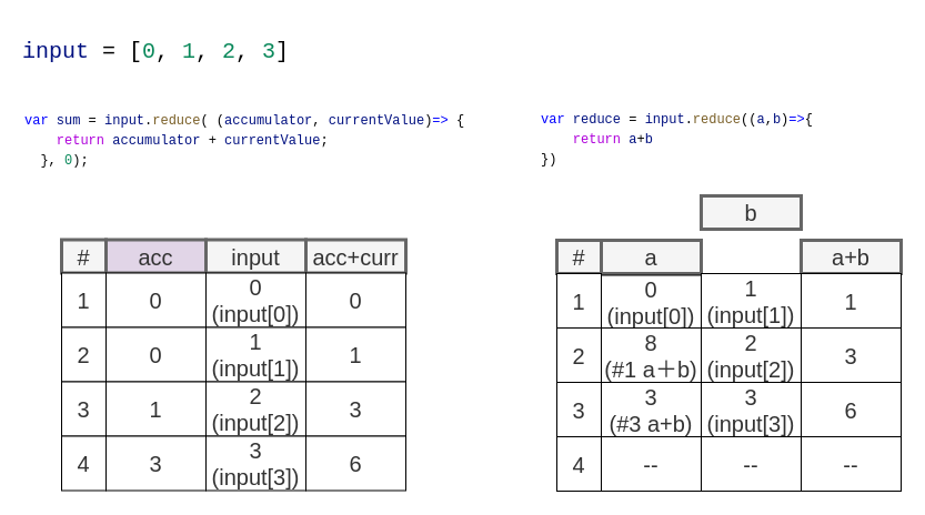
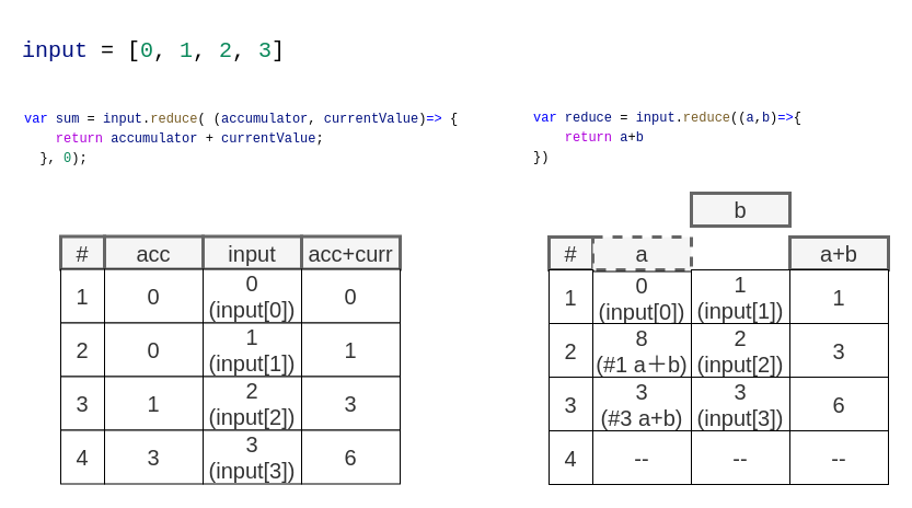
  <mxCell id="0" />
  <mxCell id="1" parent="0" />
  <mxCell id="2" value="&lt;div style=&quot;color: rgb(212 , 212 , 212) ; font-family: &amp;#34;menlo&amp;#34; , &amp;#34;monaco&amp;#34; , &amp;#34;courier new&amp;#34; , monospace ; line-height: 18px ; white-space: pre ; font-size: 20px&quot;&gt;&lt;div style=&quot;color: rgb(0 , 0 , 0) ; background-color: rgb(255 , 255 , 255) ; font-family: &amp;#34;menlo&amp;#34; , &amp;#34;monaco&amp;#34; , &amp;#34;courier new&amp;#34; , monospace ; line-height: 18px&quot;&gt;&lt;span style=&quot;color: #001080&quot;&gt;input&lt;/span&gt; = [&lt;span style=&quot;color: #09885a&quot;&gt;0&lt;/span&gt;, &lt;span style=&quot;color: #09885a&quot;&gt;1&lt;/span&gt;, &lt;span style=&quot;color: #09885a&quot;&gt;2&lt;/span&gt;, &lt;span style=&quot;color: #09885a&quot;&gt;3&lt;/span&gt;]&lt;/div&gt;&lt;/div&gt;" style="text;html=1;strokeColor=none;fillColor=none;align=center;verticalAlign=middle;whiteSpace=wrap;rounded=0;fontSize=20;" vertex="1" parent="1"><mxGeometry x="50" y="20.5" width="180" height="50" as="geometry" /></mxCell>
  <mxCell id="3" value="&lt;div style=&quot;color: rgb(212 , 212 , 212) ; font-family: &amp;#34;menlo&amp;#34; , &amp;#34;monaco&amp;#34; , &amp;#34;courier new&amp;#34; , monospace ; font-size: 12px ; line-height: 18px ; white-space: pre&quot;&gt;&lt;div style=&quot;color: rgb(0 , 0 , 0) ; font-family: &amp;#34;menlo&amp;#34; , &amp;#34;monaco&amp;#34; , &amp;#34;courier new&amp;#34; , monospace ; line-height: 18px&quot;&gt;&lt;div&gt;&lt;span style=&quot;color: #0000ff&quot;&gt;var&lt;/span&gt; &lt;span style=&quot;color: #001080&quot;&gt;sum&lt;/span&gt; = &lt;span style=&quot;color: #001080&quot;&gt;input&lt;/span&gt;.&lt;span style=&quot;color: #795e26&quot;&gt;reduce&lt;/span&gt;( (&lt;span style=&quot;color: #001080&quot;&gt;accumulator&lt;/span&gt;, &lt;span style=&quot;color: #001080&quot;&gt;currentValue&lt;/span&gt;)&lt;span style=&quot;color: #0000ff&quot;&gt;=&amp;gt;&lt;/span&gt; {&lt;/div&gt;&lt;div&gt;    &lt;span style=&quot;color: #af00db&quot;&gt;return&lt;/span&gt; &lt;span style=&quot;color: #001080&quot;&gt;accumulator&lt;/span&gt; + &lt;span style=&quot;color: #001080&quot;&gt;currentValue&lt;/span&gt;;&lt;/div&gt;&lt;div&gt;  }, &lt;span style=&quot;color: #09885a&quot;&gt;0&lt;/span&gt;);&lt;/div&gt;&lt;/div&gt;&lt;/div&gt;" style="text;html=1;strokeColor=none;fillColor=none;align=left;verticalAlign=middle;whiteSpace=wrap;rounded=0;fontSize=20;labelBackgroundColor=#ffffff;" vertex="1" parent="1"><mxGeometry x="20" y="80.5" width="420" height="90" as="geometry" /></mxCell>
  <mxCell id="4" value="&lt;div style=&quot;color: rgb(0 , 0 , 0) ; background-color: rgb(255 , 255 , 255) ; font-family: &amp;#34;menlo&amp;#34; , &amp;#34;monaco&amp;#34; , &amp;#34;courier new&amp;#34; , monospace ; font-size: 12px ; line-height: 18px ; white-space: pre&quot;&gt;&lt;div&gt;&lt;span style=&quot;color: #0000ff&quot;&gt;var&lt;/span&gt; &lt;span style=&quot;color: #001080&quot;&gt;reduce&lt;/span&gt; = &lt;span style=&quot;color: #001080&quot;&gt;input&lt;/span&gt;.&lt;span style=&quot;color: #795e26&quot;&gt;reduce&lt;/span&gt;((&lt;span style=&quot;color: #001080&quot;&gt;a&lt;/span&gt;,&lt;span style=&quot;color: #001080&quot;&gt;b&lt;/span&gt;)&lt;span style=&quot;color: #0000ff&quot;&gt;=&amp;gt;&lt;/span&gt;{&lt;/div&gt;&lt;div&gt;    &lt;span style=&quot;color: #af00db&quot;&gt;return&lt;/span&gt; &lt;span style=&quot;color: #001080&quot;&gt;a&lt;/span&gt;+&lt;span style=&quot;color: #001080&quot;&gt;b&lt;/span&gt;&lt;/div&gt;&lt;div&gt;})&lt;/div&gt;&lt;/div&gt;" style="text;html=1;resizable=0;points=[];autosize=1;align=left;verticalAlign=top;spacingTop=-4;fontSize=20;fontColor=#FFFFFF;" vertex="1" parent="1"><mxGeometry x="485" y="95.5" width="260" height="60" as="geometry" /></mxCell>
  <mxCell id="5" value="#" style="rounded=0;whiteSpace=wrap;html=1;labelBackgroundColor=none;strokeColor=#666666;fillColor=#f5f5f5;fontSize=20;fontColor=#333333;align=center;strokeWidth=3;" vertex="1" parent="1"><mxGeometry x="55" y="215.5" width="40" height="30" as="geometry" /></mxCell>
- <mxCell id="6" value="acc" style="rounded=0;whiteSpace=wrap;html=1;labelBackgroundColor=none;strokeColor=#666666;fillColor=#e1d5e7;fontSize=20;fontColor=#333333;align=center;strokeWidth=3;" vertex="1" parent="1"><mxGeometry x="95" y="215.5" width="90" height="30" as="geometry" /></mxCell>
+ <mxCell id="6" value="acc" style="rounded=0;whiteSpace=wrap;html=1;labelBackgroundColor=none;strokeColor=#666666;fillColor=#f5f5f5;fontSize=20;fontColor=#333333;align=center;strokeWidth=3;" vertex="1" parent="1"><mxGeometry x="95" y="215.5" width="90" height="30" as="geometry" /></mxCell>
  <mxCell id="7" value="input" style="rounded=0;whiteSpace=wrap;html=1;labelBackgroundColor=none;strokeColor=#666666;fillColor=#f5f5f5;fontSize=20;fontColor=#333333;align=center;strokeWidth=3;" vertex="1" parent="1"><mxGeometry x="185" y="215.5" width="90" height="30" as="geometry" /></mxCell>
  <mxCell id="8" value="acc+curr" style="rounded=0;whiteSpace=wrap;html=1;labelBackgroundColor=none;strokeColor=#666666;fillColor=#f5f5f5;fontSize=20;fontColor=#333333;align=center;strokeWidth=3;" vertex="1" parent="1"><mxGeometry x="275" y="215.5" width="90" height="30" as="geometry" /></mxCell>
  <mxCell id="9" value="1" style="rounded=0;whiteSpace=wrap;html=1;labelBackgroundColor=none;strokeColor=#000000;fillColor=#FFFFFF;fontSize=20;fontColor=#333333;align=center;strokeWidth=1;perimeterSpacing=2;verticalAlign=middle;" vertex="1" parent="1"><mxGeometry x="55" y="245.5" width="40" height="49" as="geometry" /></mxCell>
  <mxCell id="10" value="0" style="rounded=0;whiteSpace=wrap;html=1;labelBackgroundColor=none;strokeColor=#000000;fillColor=#FFFFFF;fontSize=20;fontColor=#333333;align=center;strokeWidth=1;perimeterSpacing=2;verticalAlign=middle;" vertex="1" parent="1"><mxGeometry x="95" y="245.5" width="90" height="49" as="geometry" /></mxCell>
  <mxCell id="11" value="0&lt;br&gt;(input[0])" style="rounded=0;whiteSpace=wrap;html=1;labelBackgroundColor=none;strokeColor=#000000;fillColor=#FFFFFF;fontSize=20;fontColor=#333333;align=center;strokeWidth=1;perimeterSpacing=2;verticalAlign=middle;" vertex="1" parent="1"><mxGeometry x="185" y="245.5" width="90" height="49" as="geometry" /></mxCell>
  <mxCell id="12" value="0" style="rounded=0;whiteSpace=wrap;html=1;labelBackgroundColor=none;strokeColor=#000000;fillColor=#FFFFFF;fontSize=20;fontColor=#333333;align=center;strokeWidth=1;perimeterSpacing=2;verticalAlign=middle;" vertex="1" parent="1"><mxGeometry x="275" y="245.5" width="90" height="49" as="geometry" /></mxCell>
  <mxCell id="13" value="2" style="rounded=0;whiteSpace=wrap;html=1;labelBackgroundColor=none;strokeColor=#000000;fillColor=#FFFFFF;fontSize=20;fontColor=#333333;align=center;strokeWidth=1;perimeterSpacing=2;verticalAlign=middle;" vertex="1" parent="1"><mxGeometry x="55" y="294.5" width="40" height="49" as="geometry" /></mxCell>
  <mxCell id="14" value="0" style="rounded=0;whiteSpace=wrap;html=1;labelBackgroundColor=none;strokeColor=#000000;fillColor=#FFFFFF;fontSize=20;fontColor=#333333;align=center;strokeWidth=1;perimeterSpacing=2;verticalAlign=middle;" vertex="1" parent="1"><mxGeometry x="95" y="294.5" width="90" height="49" as="geometry" /></mxCell>
  <mxCell id="15" value="1&lt;br&gt;(input[1])" style="rounded=0;whiteSpace=wrap;html=1;labelBackgroundColor=none;strokeColor=#000000;fillColor=#FFFFFF;fontSize=20;fontColor=#333333;align=center;strokeWidth=1;perimeterSpacing=2;verticalAlign=middle;" vertex="1" parent="1"><mxGeometry x="185" y="294.5" width="90" height="49" as="geometry" /></mxCell>
  <mxCell id="16" value="1" style="rounded=0;whiteSpace=wrap;html=1;labelBackgroundColor=none;strokeColor=#000000;fillColor=#FFFFFF;fontSize=20;fontColor=#333333;align=center;strokeWidth=1;perimeterSpacing=2;verticalAlign=middle;" vertex="1" parent="1"><mxGeometry x="275" y="294.5" width="90" height="49" as="geometry" /></mxCell>
  <mxCell id="17" value="3" style="rounded=0;whiteSpace=wrap;html=1;labelBackgroundColor=none;strokeColor=#000000;fillColor=#FFFFFF;fontSize=20;fontColor=#333333;align=center;strokeWidth=1;perimeterSpacing=2;verticalAlign=middle;" vertex="1" parent="1"><mxGeometry x="55" y="343.5" width="40" height="49" as="geometry" /></mxCell>
  <mxCell id="18" value="1" style="rounded=0;whiteSpace=wrap;html=1;labelBackgroundColor=none;strokeColor=#000000;fillColor=#FFFFFF;fontSize=20;fontColor=#333333;align=center;strokeWidth=1;perimeterSpacing=2;verticalAlign=middle;" vertex="1" parent="1"><mxGeometry x="95" y="343.5" width="90" height="49" as="geometry" /></mxCell>
  <mxCell id="19" value="2&lt;br&gt;(input[2])" style="rounded=0;whiteSpace=wrap;html=1;labelBackgroundColor=none;strokeColor=#000000;fillColor=#FFFFFF;fontSize=20;fontColor=#333333;align=center;strokeWidth=1;perimeterSpacing=2;verticalAlign=middle;" vertex="1" parent="1"><mxGeometry x="185" y="343.5" width="90" height="49" as="geometry" /></mxCell>
  <mxCell id="20" value="3" style="rounded=0;whiteSpace=wrap;html=1;labelBackgroundColor=none;strokeColor=#000000;fillColor=#FFFFFF;fontSize=20;fontColor=#333333;align=center;strokeWidth=1;perimeterSpacing=2;verticalAlign=middle;" vertex="1" parent="1"><mxGeometry x="275" y="343.5" width="90" height="49" as="geometry" /></mxCell>
  <mxCell id="21" value="4" style="rounded=0;whiteSpace=wrap;html=1;labelBackgroundColor=none;strokeColor=#000000;fillColor=#FFFFFF;fontSize=20;fontColor=#333333;align=center;strokeWidth=1;perimeterSpacing=2;verticalAlign=middle;" vertex="1" parent="1"><mxGeometry x="55" y="392.5" width="40" height="49" as="geometry" /></mxCell>
  <mxCell id="22" value="3" style="rounded=0;whiteSpace=wrap;html=1;labelBackgroundColor=none;strokeColor=#000000;fillColor=#FFFFFF;fontSize=20;fontColor=#333333;align=center;strokeWidth=1;perimeterSpacing=2;verticalAlign=middle;" vertex="1" parent="1"><mxGeometry x="95" y="392.5" width="90" height="49" as="geometry" /></mxCell>
  <mxCell id="23" value="3&lt;br&gt;(input[3])" style="rounded=0;whiteSpace=wrap;html=1;labelBackgroundColor=none;strokeColor=#000000;fillColor=#FFFFFF;fontSize=20;fontColor=#333333;align=center;strokeWidth=1;perimeterSpacing=2;verticalAlign=middle;" vertex="1" parent="1"><mxGeometry x="185" y="392.5" width="90" height="49" as="geometry" /></mxCell>
  <mxCell id="24" value="6" style="rounded=0;whiteSpace=wrap;html=1;labelBackgroundColor=none;strokeColor=#000000;fillColor=#FFFFFF;fontSize=20;fontColor=#333333;align=center;strokeWidth=1;perimeterSpacing=2;verticalAlign=middle;" vertex="1" parent="1"><mxGeometry x="275" y="392.5" width="90" height="49" as="geometry" /></mxCell>
  <mxCell id="25" value="#" style="rounded=0;whiteSpace=wrap;html=1;labelBackgroundColor=none;strokeColor=#666666;fillColor=#f5f5f5;fontSize=20;fontColor=#333333;align=center;strokeWidth=3;" vertex="1" parent="1"><mxGeometry x="501" y="216" width="40" height="30" as="geometry" /></mxCell>
- <mxCell id="26" value="a" style="rounded=0;whiteSpace=wrap;html=1;labelBackgroundColor=none;strokeColor=#666666;fillColor=#f5f5f5;fontSize=20;fontColor=#333333;align=center;strokeWidth=3;" vertex="1" parent="1"><mxGeometry x="541" y="216" width="90" height="30" as="geometry" /></mxCell>
+ <mxCell id="26" value="a" style="rounded=0;whiteSpace=wrap;html=1;labelBackgroundColor=none;strokeColor=#666666;fillColor=#f5f5f5;fontSize=20;fontColor=#333333;align=center;strokeWidth=3;dashed=1;" vertex="1" parent="1"><mxGeometry x="541" y="216" width="90" height="30" as="geometry" /></mxCell>
  <mxCell id="27" value="b" style="rounded=0;whiteSpace=wrap;html=1;labelBackgroundColor=none;strokeColor=#666666;fillColor=#f5f5f5;fontSize=20;fontColor=#333333;align=center;strokeWidth=3;" vertex="1" parent="1"><mxGeometry x="631" y="176" width="90" height="30" as="geometry" /></mxCell>
  <mxCell id="28" value="a+b" style="rounded=0;whiteSpace=wrap;html=1;labelBackgroundColor=none;strokeColor=#666666;fillColor=#f5f5f5;fontSize=20;fontColor=#333333;align=center;strokeWidth=3;" vertex="1" parent="1"><mxGeometry x="721" y="216" width="90" height="30" as="geometry" /></mxCell>
  <mxCell id="29" value="1" style="rounded=0;whiteSpace=wrap;html=1;labelBackgroundColor=none;strokeColor=#000000;fillColor=#FFFFFF;fontSize=20;fontColor=#333333;align=center;strokeWidth=1;perimeterSpacing=2;verticalAlign=middle;" vertex="1" parent="1"><mxGeometry x="501" y="246" width="40" height="49" as="geometry" /></mxCell>
  <mxCell id="30" value="0&lt;br&gt;(input[0])" style="rounded=0;whiteSpace=wrap;html=1;labelBackgroundColor=none;strokeColor=#000000;fillColor=#FFFFFF;fontSize=20;fontColor=#333333;align=center;strokeWidth=1;perimeterSpacing=2;verticalAlign=middle;" vertex="1" parent="1"><mxGeometry x="541" y="247.5" width="90" height="48" as="geometry" /></mxCell>
  <mxCell id="31" value="1&lt;br&gt;(input[1])" style="rounded=0;whiteSpace=wrap;html=1;labelBackgroundColor=none;strokeColor=#000000;fillColor=#FFFFFF;fontSize=20;fontColor=#333333;align=center;strokeWidth=1;perimeterSpacing=2;verticalAlign=middle;" vertex="1" parent="1"><mxGeometry x="631" y="246" width="90" height="49" as="geometry" /></mxCell>
  <mxCell id="32" value="1" style="rounded=0;whiteSpace=wrap;html=1;labelBackgroundColor=none;strokeColor=#000000;fillColor=#FFFFFF;fontSize=20;fontColor=#333333;align=center;strokeWidth=1;perimeterSpacing=2;verticalAlign=middle;" vertex="1" parent="1"><mxGeometry x="721" y="246" width="90" height="49" as="geometry" /></mxCell>
  <mxCell id="33" value="2" style="rounded=0;whiteSpace=wrap;html=1;labelBackgroundColor=none;strokeColor=#000000;fillColor=#FFFFFF;fontSize=20;fontColor=#333333;align=center;strokeWidth=1;perimeterSpacing=2;verticalAlign=middle;" vertex="1" parent="1"><mxGeometry x="501" y="295" width="40" height="49" as="geometry" /></mxCell>
  <mxCell id="34" value="8&lt;br&gt;(#1 a＋b)" style="rounded=0;whiteSpace=wrap;html=1;labelBackgroundColor=none;strokeColor=#000000;fillColor=#FFFFFF;fontSize=20;fontColor=#333333;align=center;strokeWidth=1;perimeterSpacing=2;verticalAlign=middle;" vertex="1" parent="1"><mxGeometry x="541" y="295" width="90" height="49" as="geometry" /></mxCell>
  <mxCell id="35" value="2&lt;br&gt;(input[2])" style="rounded=0;whiteSpace=wrap;html=1;labelBackgroundColor=none;strokeColor=#000000;fillColor=#FFFFFF;fontSize=20;fontColor=#333333;align=center;strokeWidth=1;perimeterSpacing=2;verticalAlign=middle;" vertex="1" parent="1"><mxGeometry x="631" y="295" width="90" height="49" as="geometry" /></mxCell>
  <mxCell id="36" value="3" style="rounded=0;whiteSpace=wrap;html=1;labelBackgroundColor=none;strokeColor=#000000;fillColor=#FFFFFF;fontSize=20;fontColor=#333333;align=center;strokeWidth=1;perimeterSpacing=2;verticalAlign=middle;" vertex="1" parent="1"><mxGeometry x="721" y="295" width="90" height="49" as="geometry" /></mxCell>
  <mxCell id="37" value="3" style="rounded=0;whiteSpace=wrap;html=1;labelBackgroundColor=none;strokeColor=#000000;fillColor=#FFFFFF;fontSize=20;fontColor=#333333;align=center;strokeWidth=1;perimeterSpacing=2;verticalAlign=middle;" vertex="1" parent="1"><mxGeometry x="501" y="344" width="40" height="49" as="geometry" /></mxCell>
  <mxCell id="38" value="3&lt;br&gt;(#3 a+b)" style="rounded=0;whiteSpace=wrap;html=1;labelBackgroundColor=none;strokeColor=#000000;fillColor=#FFFFFF;fontSize=20;fontColor=#333333;align=center;strokeWidth=1;perimeterSpacing=2;verticalAlign=middle;" vertex="1" parent="1"><mxGeometry x="541" y="344" width="90" height="49" as="geometry" /></mxCell>
  <mxCell id="39" value="3&lt;br&gt;(input[3])" style="rounded=0;whiteSpace=wrap;html=1;labelBackgroundColor=none;strokeColor=#000000;fillColor=#FFFFFF;fontSize=20;fontColor=#333333;align=center;strokeWidth=1;perimeterSpacing=2;verticalAlign=middle;" vertex="1" parent="1"><mxGeometry x="631" y="344" width="90" height="49" as="geometry" /></mxCell>
  <mxCell id="40" value="6" style="rounded=0;whiteSpace=wrap;html=1;labelBackgroundColor=none;strokeColor=#000000;fillColor=#FFFFFF;fontSize=20;fontColor=#333333;align=center;strokeWidth=1;perimeterSpacing=2;verticalAlign=middle;" vertex="1" parent="1"><mxGeometry x="721" y="344" width="90" height="49" as="geometry" /></mxCell>
  <mxCell id="41" value="4" style="rounded=0;whiteSpace=wrap;html=1;labelBackgroundColor=none;strokeColor=#000000;fillColor=#FFFFFF;fontSize=20;fontColor=#333333;align=center;strokeWidth=1;perimeterSpacing=2;verticalAlign=middle;" vertex="1" parent="1"><mxGeometry x="501" y="393" width="40" height="49" as="geometry" /></mxCell>
  <mxCell id="42" value="--" style="rounded=0;whiteSpace=wrap;html=1;labelBackgroundColor=none;strokeColor=#000000;fillColor=#FFFFFF;fontSize=20;fontColor=#333333;align=center;strokeWidth=1;perimeterSpacing=2;verticalAlign=middle;" vertex="1" parent="1"><mxGeometry x="541" y="393" width="90" height="49" as="geometry" /></mxCell>
  <mxCell id="43" value="--" style="rounded=0;whiteSpace=wrap;html=1;labelBackgroundColor=none;strokeColor=#000000;fillColor=#FFFFFF;fontSize=20;fontColor=#333333;align=center;strokeWidth=1;perimeterSpacing=2;verticalAlign=middle;" vertex="1" parent="1"><mxGeometry x="631" y="393" width="90" height="49" as="geometry" /></mxCell>
  <mxCell id="44" value="--" style="rounded=0;whiteSpace=wrap;html=1;labelBackgroundColor=none;strokeColor=#000000;fillColor=#FFFFFF;fontSize=20;fontColor=#333333;align=center;strokeWidth=1;perimeterSpacing=2;verticalAlign=middle;" vertex="1" parent="1"><mxGeometry x="721" y="393" width="90" height="49" as="geometry" /></mxCell>
